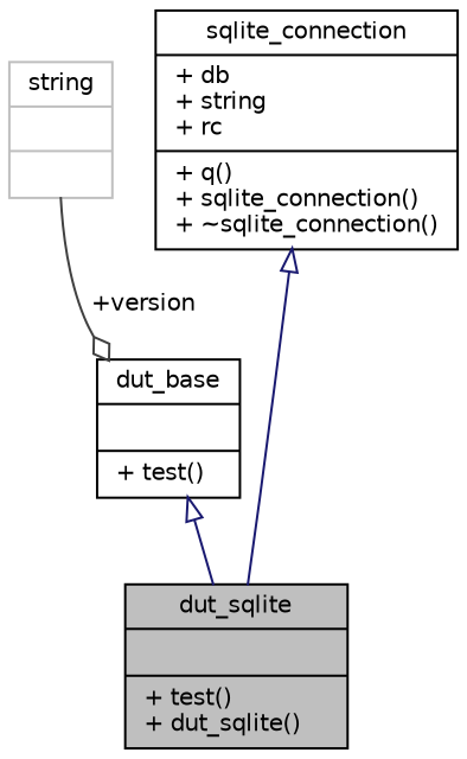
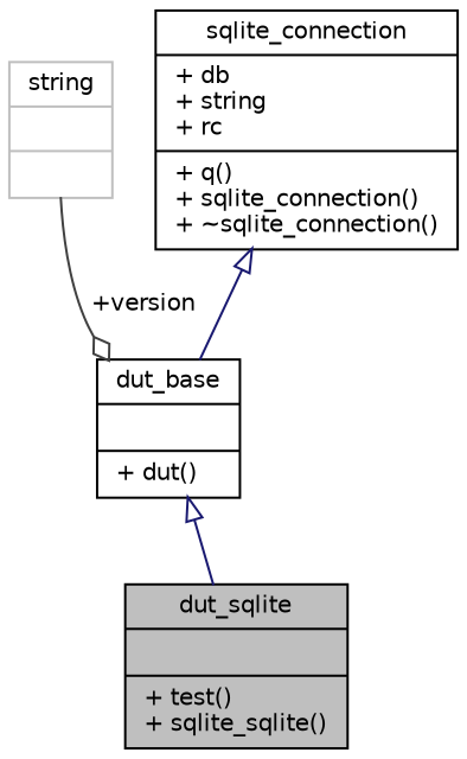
  digraph {
    node [color=black fillcolor=white fontname=Helvetica fontsize=10 shape=record style=filled]
    edge [arrowtail=onormal color=midnightblue dir=back fontname=Helvetica fontsize=10 labelfontname=Helvetica labelfontsize=10 style=solid]
-   n1 [fillcolor=grey75 fontcolor=black height=0.2 label="{dut_sqlite\n||+ test()\l+ dut_sqlite()\l}" width=0.4]
-   n2 [height=0.2 label="{dut_base\n||+ test()\l}" width=0.4]
+   n1 [fillcolor=grey75 fontcolor=black height=0.2 label="{dut_sqlite\n||+ test()\l+ sqlite_sqlite()\l}" width=0.4]
+   n2 [height=0.2 label="{dut_base\n||+ dut()\l}" width=0.4]
    n3 [color=grey75 height=0.2 label="{string\n||}" width=0.4]
    n4 [height=0.2 label="{sqlite_connection\n|+ db\l+ string\l+ rc\l|+ q()\l+ sqlite_connection()\l+ ~sqlite_connection()\l}" width=0.4]
    n2 -> n1
    n3 -> n2 [arrowhead=odiamond color=grey25 label=" +version" arrowtail="" dir=""]
-   n4 -> n1
+   n4 -> n2
  }
